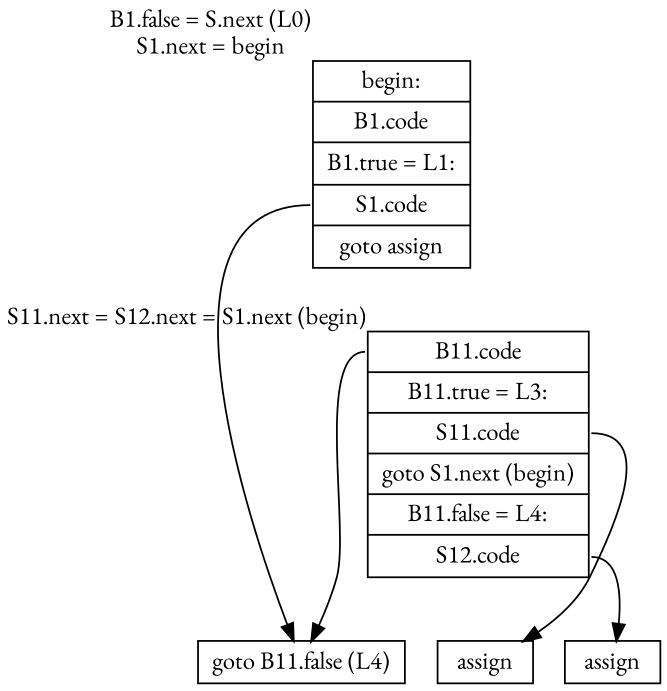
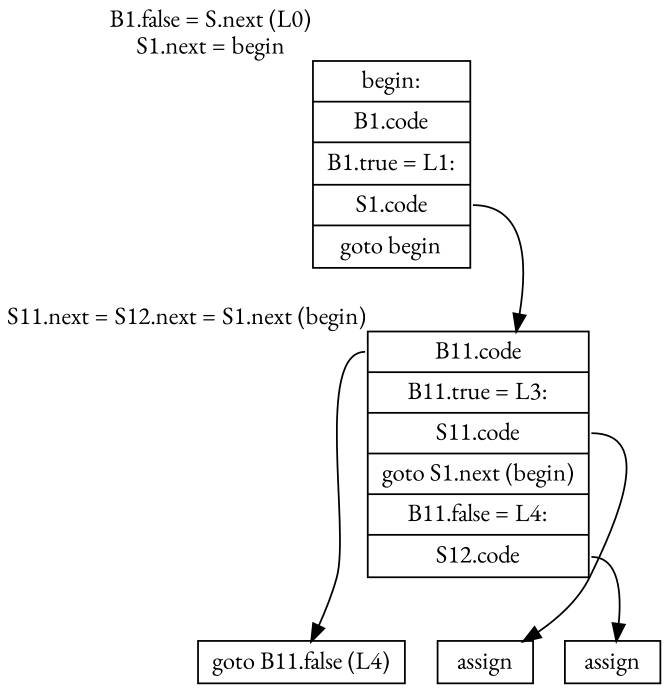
  digraph {
    fontname="EB Garamond"
    node [fontname="EB Garamond" shape=record]
    edge [fontname="EB Garamond"]
-   n1 [height=.1 label="{<begin>begin:|<b1code> B1.code|<b1true> B1.true = L1:|<s1code> S1.code|<goto> goto assign}" xlabel="B1.false = S.next (L0)\nS1.next = begin"]
+   n1 [height=.1 label="{<begin>begin:|<b1code> B1.code|<b1true> B1.true = L1:|<s1code> S1.code|<goto> goto begin}" xlabel="B1.false = S.next (L0)\nS1.next = begin"]
    n2 [height=.1 label="{<b11code> B11.code|<b11true> B11.true = L3:|<s11code> S11.code|<goto> goto S1.next (begin)|<b11false> B11.false = L4:|<s12code> S12.code}" xlabel="S11.next = S12.next = S1.next (begin)"]
    n3 [height=.1 label="{goto B11.false (L4)}"]
    n4 [height=.1 label="{<assign> assign}"]
    n5 [height=.1 label="{<assign> assign}"]
-   n1 -> n3 [tailport=s1code]
+   n1 -> n2 [tailport=s1code]
    n2 -> n3 [tailport=b11code]
    n2 -> n4 [tailport=s11code]
    n2 -> n5 [tailport=s12code]
  }
